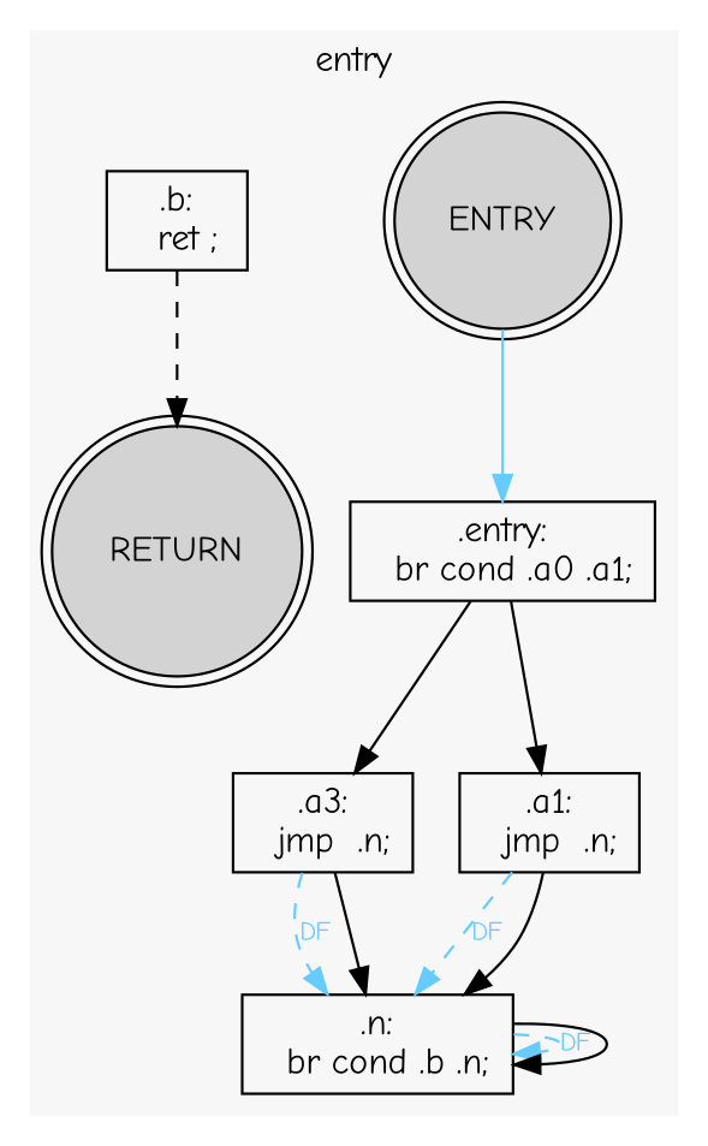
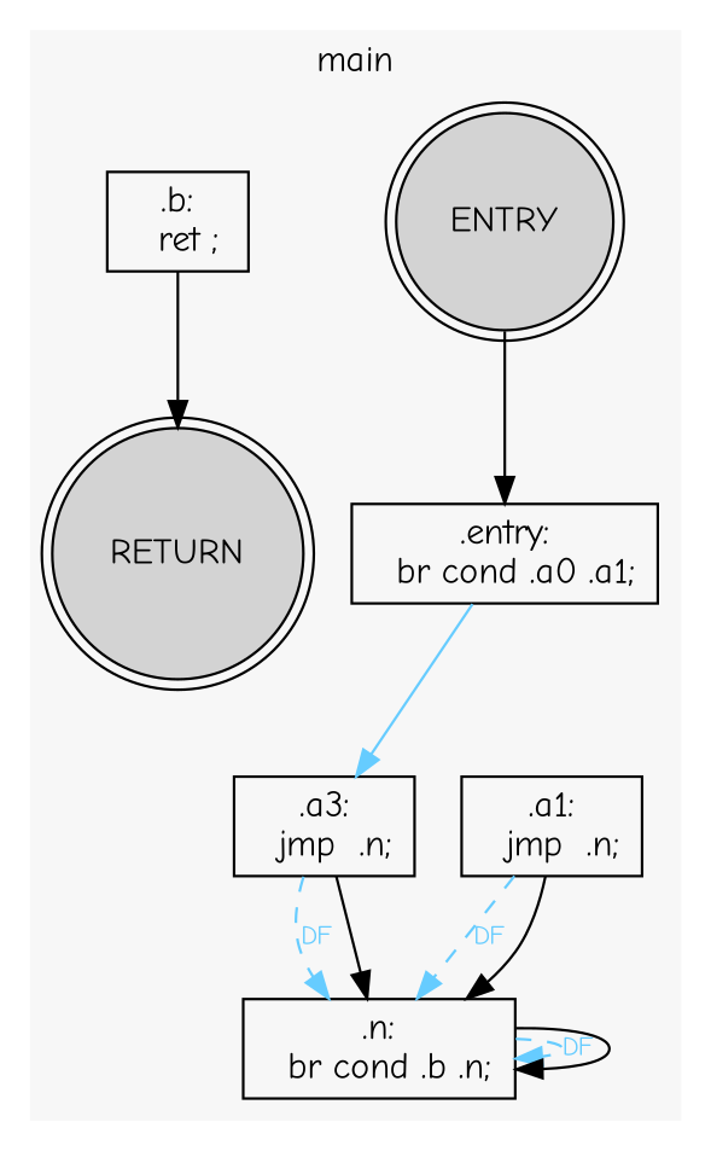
  digraph {
    fontname="Comic Neue"
    node [fontname="Comic Neue" shape=box]
    edge [fontname="Comic Neue"]
    n1 [fillcolor=lightgray label=ENTRY shape=doublecircle style=filled]
    n2 [label=".entry:\n  br cond .a0 .a1;"]
    n3 [label=".a3:\n  jmp  .n;"]
    n4 [label=".a1:\n  jmp  .n;"]
    n5 [label=".n:\n  br cond .b .n;"]
    n6 [label=".b:\n  ret ;"]
    n7 [fillcolor=lightgray label=RETURN shape=doublecircle style=filled]
    subgraph cluster_1 {
      color="#f7f7f7"
-     label=entry
+     label=main
      rankdir=TB
      style=filled
      n1
      n2
      n3
      n4
      n5
      n6
      n7
    }
-   n1 -> n2 [color="#66ccff"]
-   n2 -> n3
-   n2 -> n4
+   n1 -> n2
+   n2 -> n3 [color="#66ccff"]
    n3 -> n5 [color="#66ccff" constraint=false fontcolor="#66ccff" fontsize=10 label=DF style=dashed]
    n3 -> n5
    n4 -> n5 [color="#66ccff" constraint=false fontcolor="#66ccff" fontsize=10 label=DF style=dashed]
    n4 -> n5
    n5 -> n5 [color="#66ccff" constraint=false fontcolor="#66ccff" fontsize=10 label=DF style=dashed]
    n5 -> n5
-   n6 -> n7 [style=dashed]
+   n6 -> n7
  }
